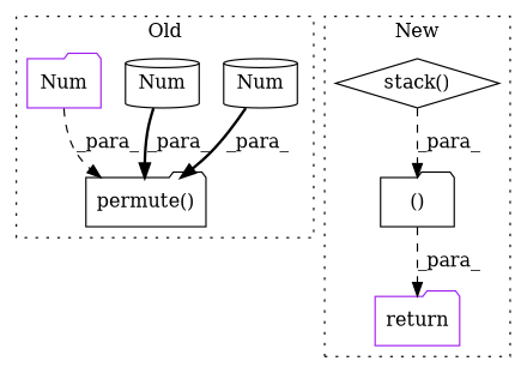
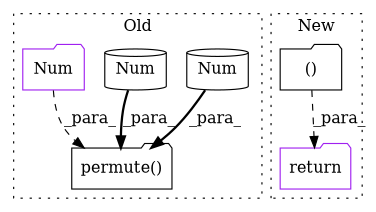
  digraph {
    node [a=76 l=1 shape=folder color=black]
    edge [style=dashed]
    n1 [a=75 l="21,1" label="permute()" s="4883,4917"]
    n2 [label=Num s=4910 shape=cylinder]
    n3 [label=Num s=4916 shape=cylinder]
    n4 [label=Num s=4904 color=purple]
-   n5 [a=75 l="12,28" label="stack()" s="5407,5431" shape=diamond]
    n6 [a=54 l=17 label="()" s=5488]
    n7 [a=93 l=7 label=return s=5469 color=purple]
    subgraph cluster_1 {
      label=Old
      style=dotted
      n1
      n2
      n3
      n4
    }
    subgraph cluster_2 {
      label=New
      style=dotted
-     n5
      n6
      n7
    }
    n2 -> n1 [label=_para_ style=bold]
    n3 -> n1 [label=_para_ style=bold]
    n4 -> n1 [label=_para_]
-   n5 -> n6 [label=_para_]
    n6 -> n7 [label=_para_]
  }
